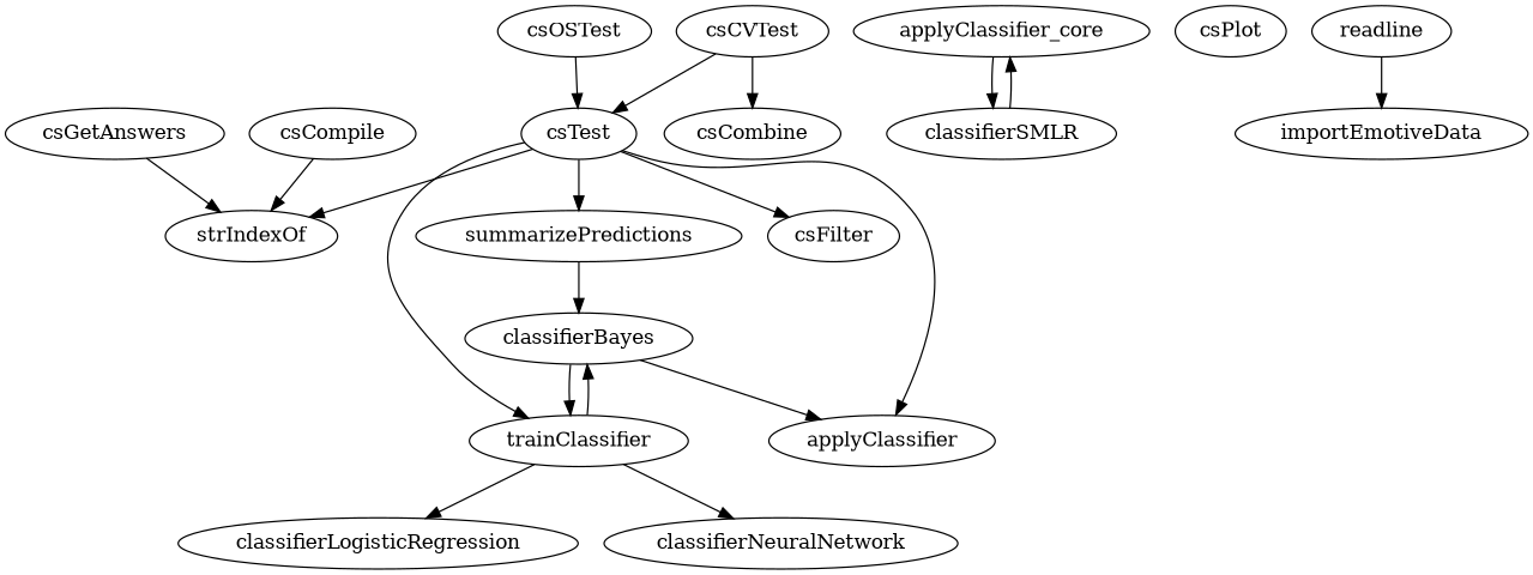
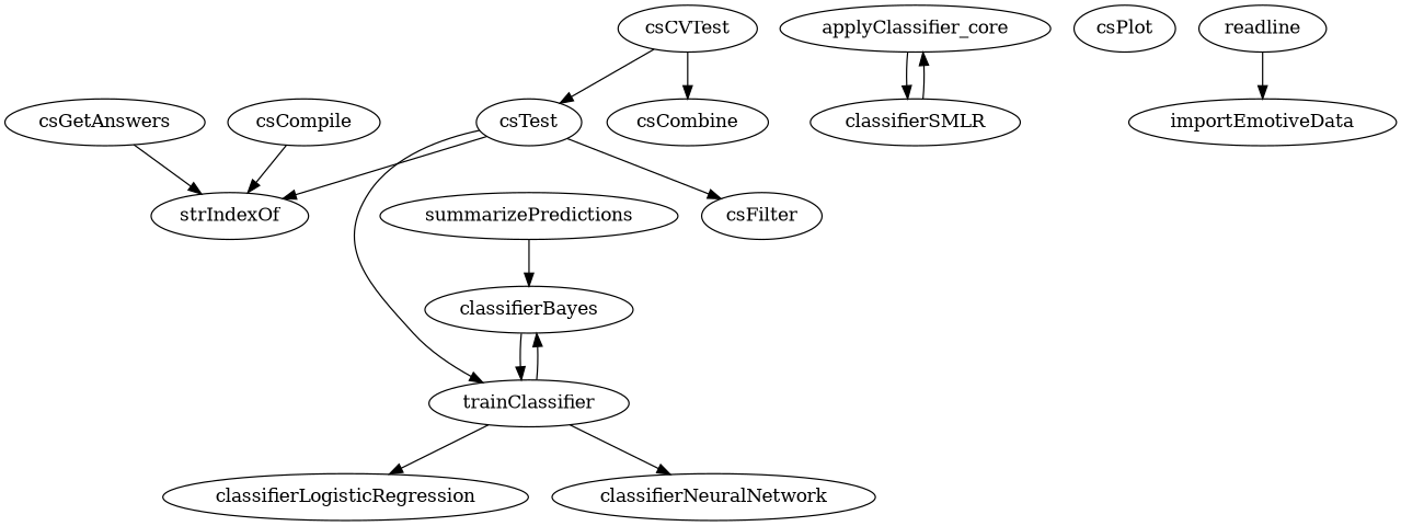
  digraph {
    classifierBayes
-   applyClassifier
    trainClassifier
    classifierLogisticRegression
    classifierNeuralNetwork
    summarizePredictions
    csTest
    csFilter
    strIndexOf
    csGetAnswers
    n11 [label=applyClassifier_core]
    classifierSMLR
    csCVTest
    csCombine
    csPlot
-   csOSTest
    readline
    importEmotiveData
    csCompile
-   classifierBayes -> applyClassifier
    classifierBayes -> trainClassifier
    trainClassifier -> classifierBayes
    trainClassifier -> classifierLogisticRegression
    trainClassifier -> classifierNeuralNetwork
    summarizePredictions -> classifierBayes
-   csTest -> applyClassifier
    csTest -> trainClassifier
-   csTest -> summarizePredictions
    csTest -> csFilter
    csTest -> strIndexOf
    csGetAnswers -> strIndexOf
    n11 -> classifierSMLR
    classifierSMLR -> n11
    csCVTest -> csTest
    csCVTest -> csCombine
-   csOSTest -> csTest
    readline -> importEmotiveData
    csCompile -> strIndexOf
  }
